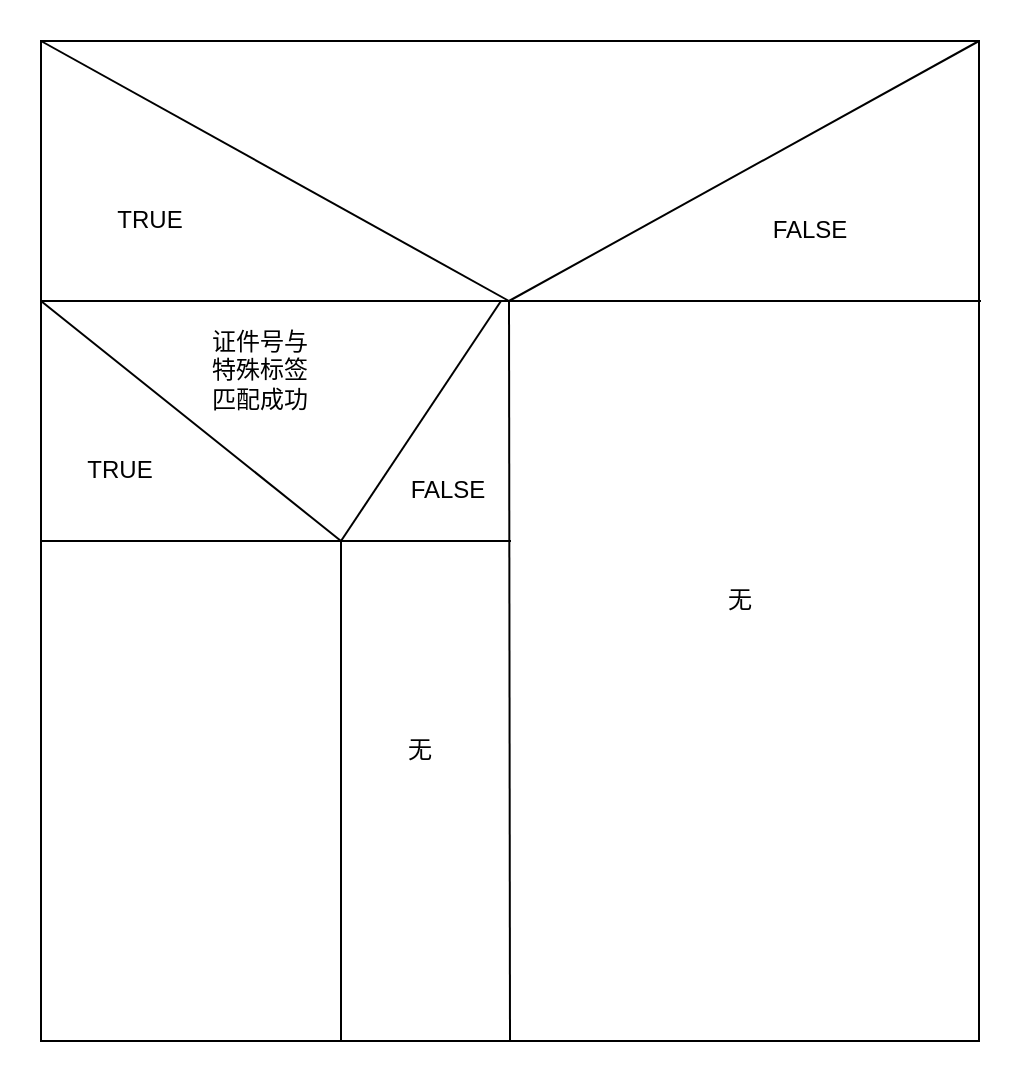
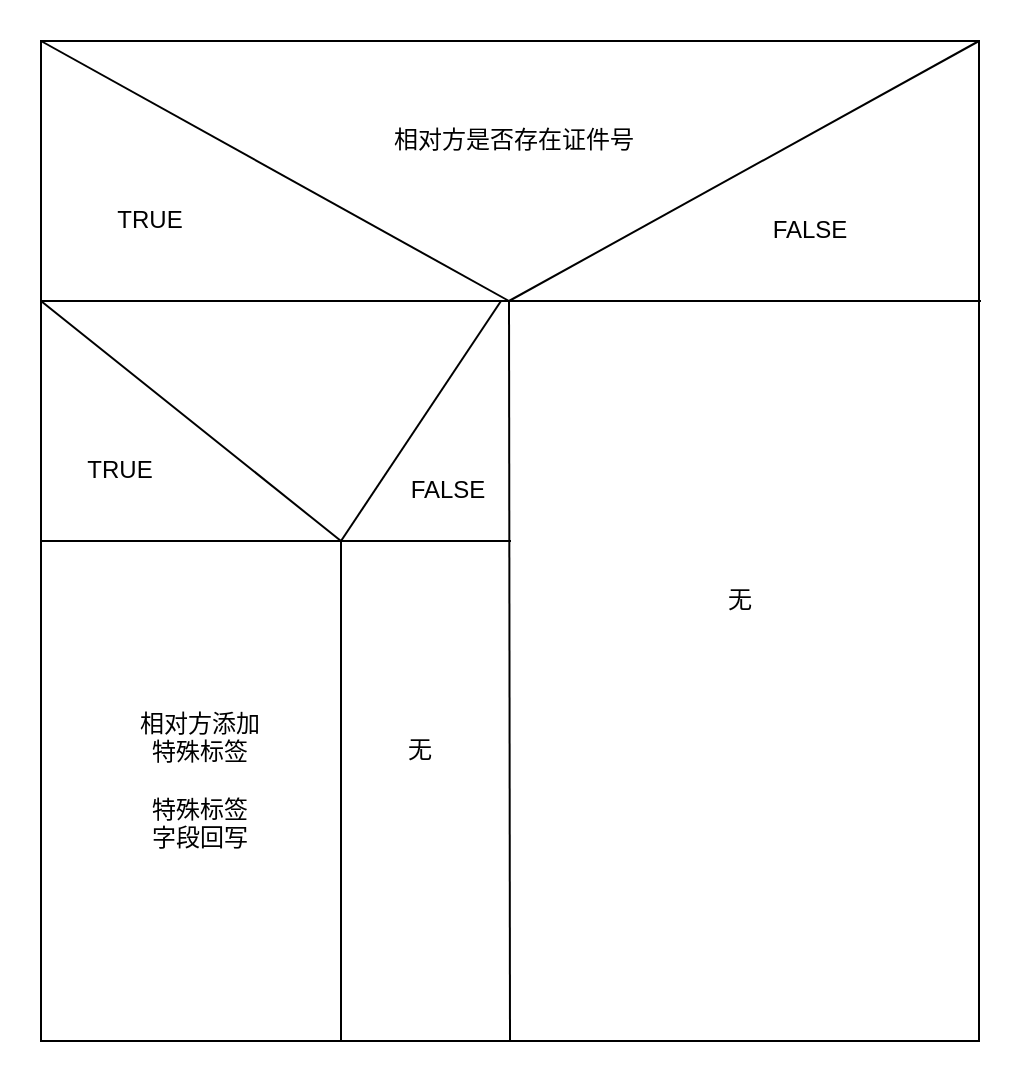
  <mxCell id="0" />
  <mxCell id="1" parent="0" />
  <mxCell id="2" value="" style="rounded=0;whiteSpace=wrap;html=1;" vertex="1" parent="1"><mxGeometry x="20" y="20" width="469" height="500" as="geometry" /></mxCell>
  <mxCell id="3" value="" style="endArrow=none;html=1;rounded=0;" edge="1" parent="1"><mxGeometry width="50" height="50" relative="1" as="geometry"><mxPoint x="20" y="150" as="sourcePoint" /><mxPoint x="490" y="150" as="targetPoint" /></mxGeometry></mxCell>
  <mxCell id="4" value="" style="endArrow=none;html=1;rounded=0;entryX=0;entryY=0;entryDx=0;entryDy=0;" edge="1" parent="1" target="2"><mxGeometry width="50" height="50" relative="1" as="geometry"><mxPoint x="254" y="150" as="sourcePoint" /><mxPoint x="280" y="230" as="targetPoint" /></mxGeometry></mxCell>
  <mxCell id="5" value="" style="endArrow=none;html=1;rounded=0;entryX=1;entryY=0;entryDx=0;entryDy=0;" edge="1" parent="1" target="2"><mxGeometry width="50" height="50" relative="1" as="geometry"><mxPoint x="254" y="150" as="sourcePoint" /><mxPoint x="280" y="230" as="targetPoint" /></mxGeometry></mxCell>
  <mxCell id="6" value="" style="endArrow=none;html=1;rounded=0;exitX=0.5;exitY=1;exitDx=0;exitDy=0;" edge="1" parent="1" source="2"><mxGeometry width="50" height="50" relative="1" as="geometry"><mxPoint x="230" y="280" as="sourcePoint" /><mxPoint x="254" y="150" as="targetPoint" /></mxGeometry></mxCell>
+ <mxCell id="7" value="相对方是否存在证件号" style="text;html=1;strokeColor=none;fillColor=none;align=center;verticalAlign=middle;whiteSpace=wrap;rounded=0;" vertex="1" parent="1"><mxGeometry x="194" y="50" width="126" height="40" as="geometry" /></mxCell>
  <mxCell id="8" value="无" style="text;html=1;strokeColor=none;fillColor=none;align=center;verticalAlign=middle;whiteSpace=wrap;rounded=0;" vertex="1" parent="1"><mxGeometry x="330" y="280" width="80" height="40" as="geometry" /></mxCell>
  <mxCell id="9" value="FALSE&lt;br&gt;" style="text;html=1;strokeColor=none;fillColor=none;align=center;verticalAlign=middle;whiteSpace=wrap;rounded=0;" vertex="1" parent="1"><mxGeometry x="360" y="100" width="90" height="30" as="geometry" /></mxCell>
  <mxCell id="10" value="TRUE" style="text;html=1;strokeColor=none;fillColor=none;align=center;verticalAlign=middle;whiteSpace=wrap;rounded=0;" vertex="1" parent="1"><mxGeometry x="30" y="90" width="90" height="40" as="geometry" /></mxCell>
  <mxCell id="11" value="" style="endArrow=none;html=1;rounded=0;exitX=0;exitY=0.5;exitDx=0;exitDy=0;" edge="1" parent="1" source="2"><mxGeometry width="50" height="50" relative="1" as="geometry"><mxPoint x="240" y="270" as="sourcePoint" /><mxPoint x="255" y="270" as="targetPoint" /></mxGeometry></mxCell>
  <mxCell id="12" value="" style="endArrow=none;html=1;rounded=0;" edge="1" parent="1"><mxGeometry width="50" height="50" relative="1" as="geometry"><mxPoint x="170" y="270" as="sourcePoint" /><mxPoint x="250" y="150" as="targetPoint" /></mxGeometry></mxCell>
  <mxCell id="13" value="" style="endArrow=none;html=1;rounded=0;" edge="1" parent="1"><mxGeometry width="50" height="50" relative="1" as="geometry"><mxPoint x="20" y="150" as="sourcePoint" /><mxPoint x="170" y="270" as="targetPoint" /></mxGeometry></mxCell>
- <mxCell id="14" value="证件号与特殊标签匹配成功" style="text;html=1;strokeColor=none;fillColor=none;align=center;verticalAlign=middle;whiteSpace=wrap;rounded=0;" vertex="1" parent="1"><mxGeometry x="100" y="170" width="60" height="30" as="geometry" /></mxCell>
  <mxCell id="15" value="TRUE" style="text;html=1;strokeColor=none;fillColor=none;align=center;verticalAlign=middle;whiteSpace=wrap;rounded=0;" vertex="1" parent="1"><mxGeometry x="30" y="220" width="60" height="30" as="geometry" /></mxCell>
  <mxCell id="16" value="FALSE" style="text;html=1;strokeColor=none;fillColor=none;align=center;verticalAlign=middle;whiteSpace=wrap;rounded=0;" vertex="1" parent="1"><mxGeometry x="194" y="230" width="60" height="30" as="geometry" /></mxCell>
  <mxCell id="17" value="" style="endArrow=none;html=1;rounded=0;" edge="1" parent="1"><mxGeometry width="50" height="50" relative="1" as="geometry"><mxPoint x="170" y="270" as="sourcePoint" /><mxPoint x="170" y="520" as="targetPoint" /></mxGeometry></mxCell>
  <mxCell id="18" value="无" style="text;html=1;strokeColor=none;fillColor=none;align=center;verticalAlign=middle;whiteSpace=wrap;rounded=0;" vertex="1" parent="1"><mxGeometry x="180" y="360" width="60" height="30" as="geometry" /></mxCell>
+ <mxCell id="19" value="相对方添加&lt;br&gt;特殊标签&lt;br&gt;&lt;br&gt;特殊标签&lt;br&gt;字段回写" style="text;html=1;strokeColor=none;fillColor=none;align=center;verticalAlign=middle;whiteSpace=wrap;rounded=0;" vertex="1" parent="1"><mxGeometry x="60" y="310" width="80" height="160" as="geometry" /></mxCell>
